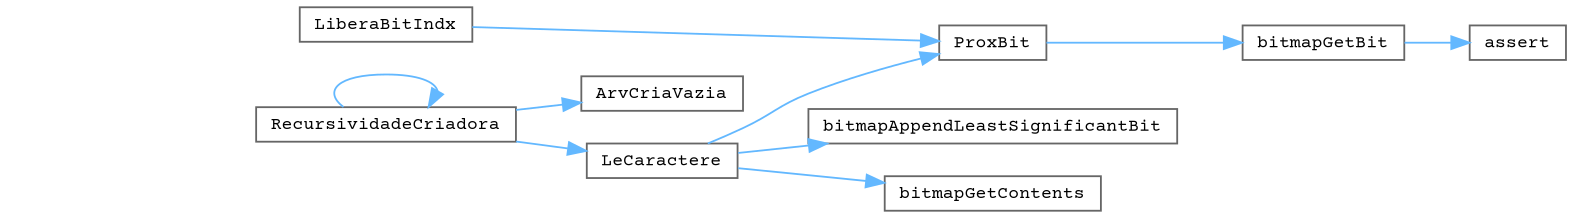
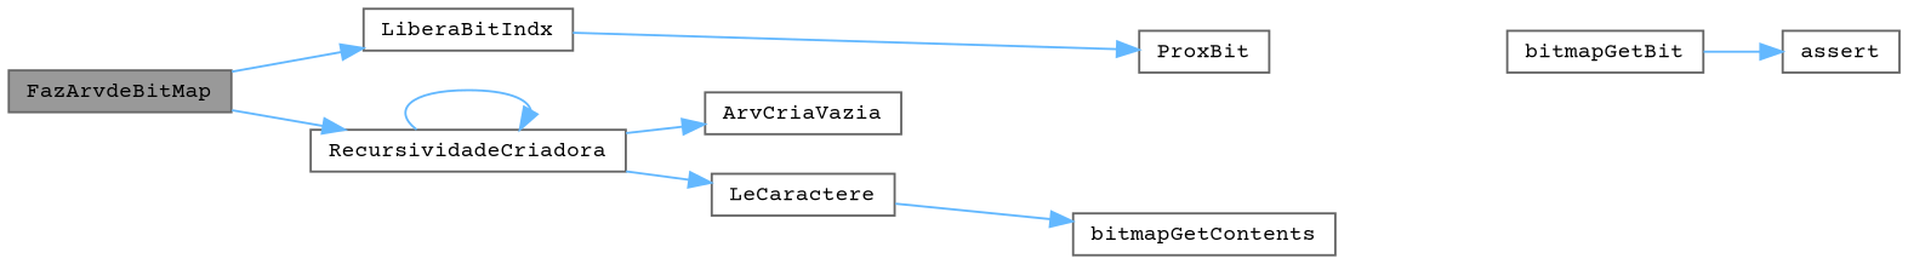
  digraph {
    fontname="Courier Prime"
    rankdir=LR
    node [color=grey40 fillcolor=white fontname="Courier Prime" fontsize=10 shape=box style=filled]
    edge [color=steelblue1 fontname="Courier Prime" fontsize=10 labelfontname=Helvetica labelfontsize=10 style=solid]
+   n1 [color=gray40 fillcolor=grey60 fontcolor=black height=0.2 label=FazArvdeBitMap width=0.4]
    n2 [height=0.2 label=LiberaBitIndx width=0.4]
    n3 [height=0.2 label=RecursividadeCriadora width=0.4]
    n4 [height=0.2 label=ProxBit width=0.4]
    n5 [height=0.2 label=ArvCriaVazia width=0.4]
    n6 [height=0.2 label=LeCaractere width=0.4]
-   n7 [height=0.2 label=bitmapAppendLeastSignificantBit width=0.4]
    n8 [height=0.2 label=bitmapGetContents width=0.4]
    n9 [height=0.2 label=bitmapGetBit width=0.4]
    n10 [height=0.2 label=assert width=0.4]
+   n1 -> n2
+   n1 -> n3
    n2 -> n4
    n3 -> n3
    n3 -> n5
    n3 -> n6
-   n4 -> n9
-   n6 -> n4
-   n6 -> n7
    n6 -> n8
    n9 -> n10
  }
